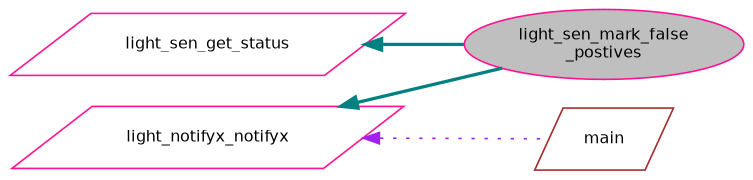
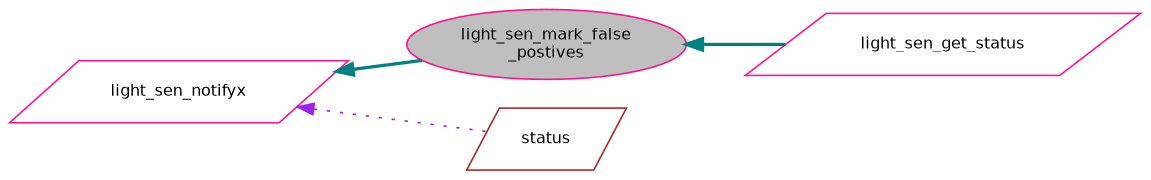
  digraph {
    rankdir=LR
    node [color=deeppink fillcolor=white fontname=Helvetica fontsize=10 shape=parallelogram style=filled]
    edge [color=teal dir=back fontname=Helvetica fontsize=10 labelfontname=Helvetica labelfontsize=10 style=bold]
    n1 [fillcolor=grey75 fontcolor=black height=0.2 label="light_sen_mark_false\l_postives" shape=ellipse width=0.4]
    n2 [height=0.2 label=light_sen_get_status width=0.4]
-   n3 [height=0.2 label=light_notifyx_notifyx width=0.4]
-   n4 [color=brown height=0.2 label=main width=0.4]
-   n2 -> n1
+   n3 [height=0.2 label=light_sen_notifyx width=0.4]
+   n4 [color=brown height=0.2 label=status width=0.4]
+   n1 -> n2
    n3 -> n1
    n3 -> n4 [color=purple style=dotted]
  }
